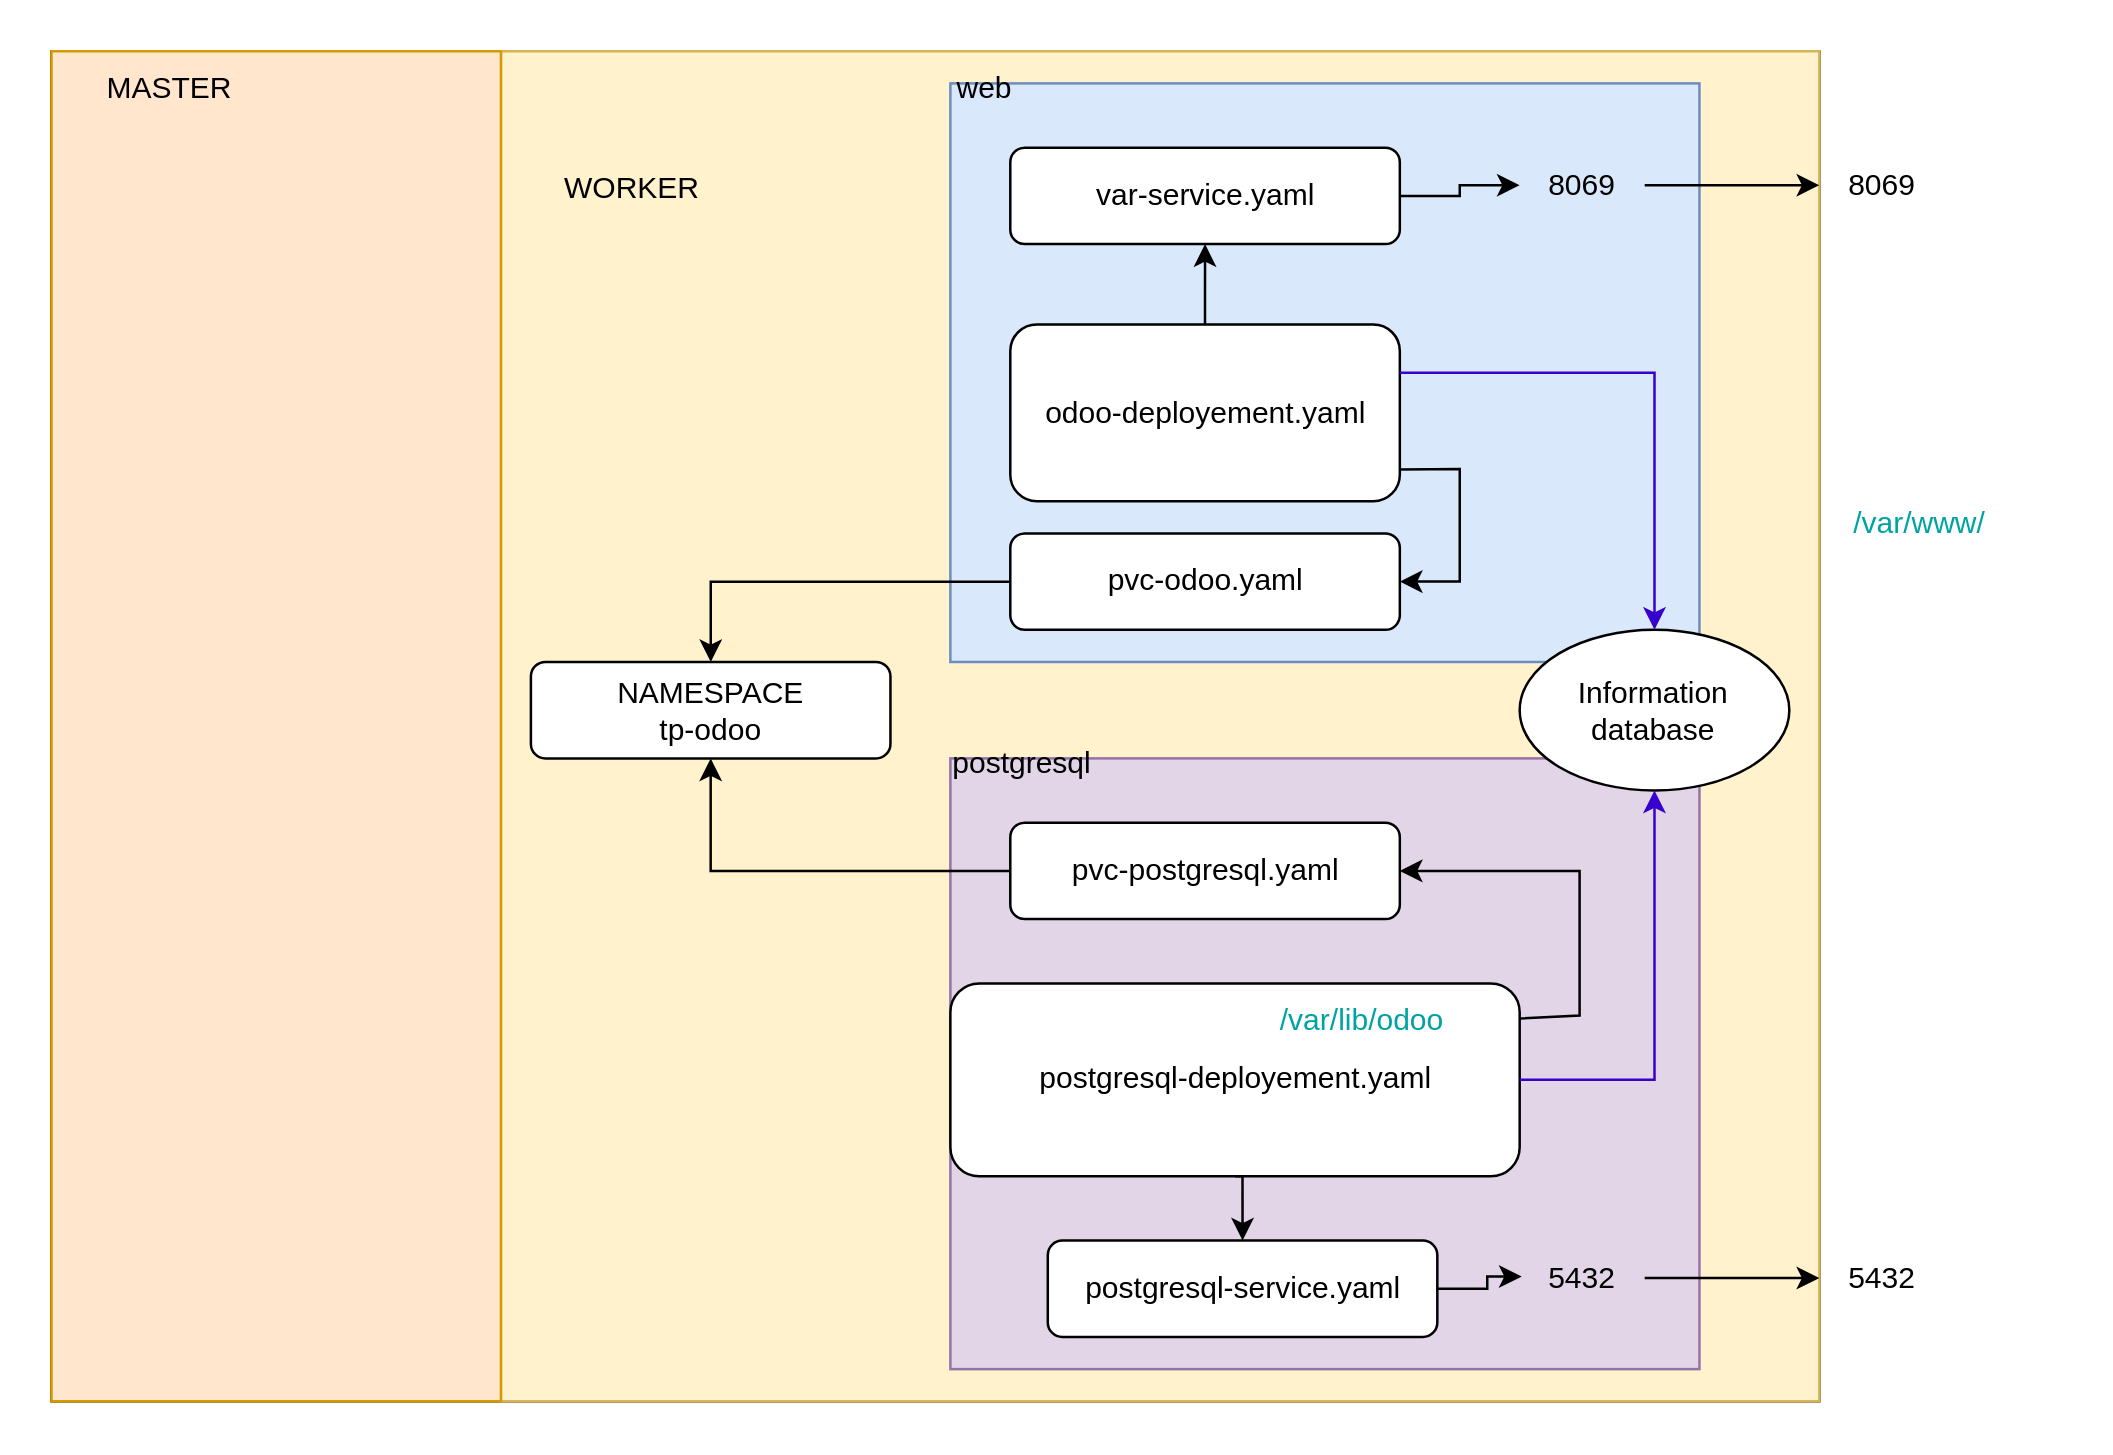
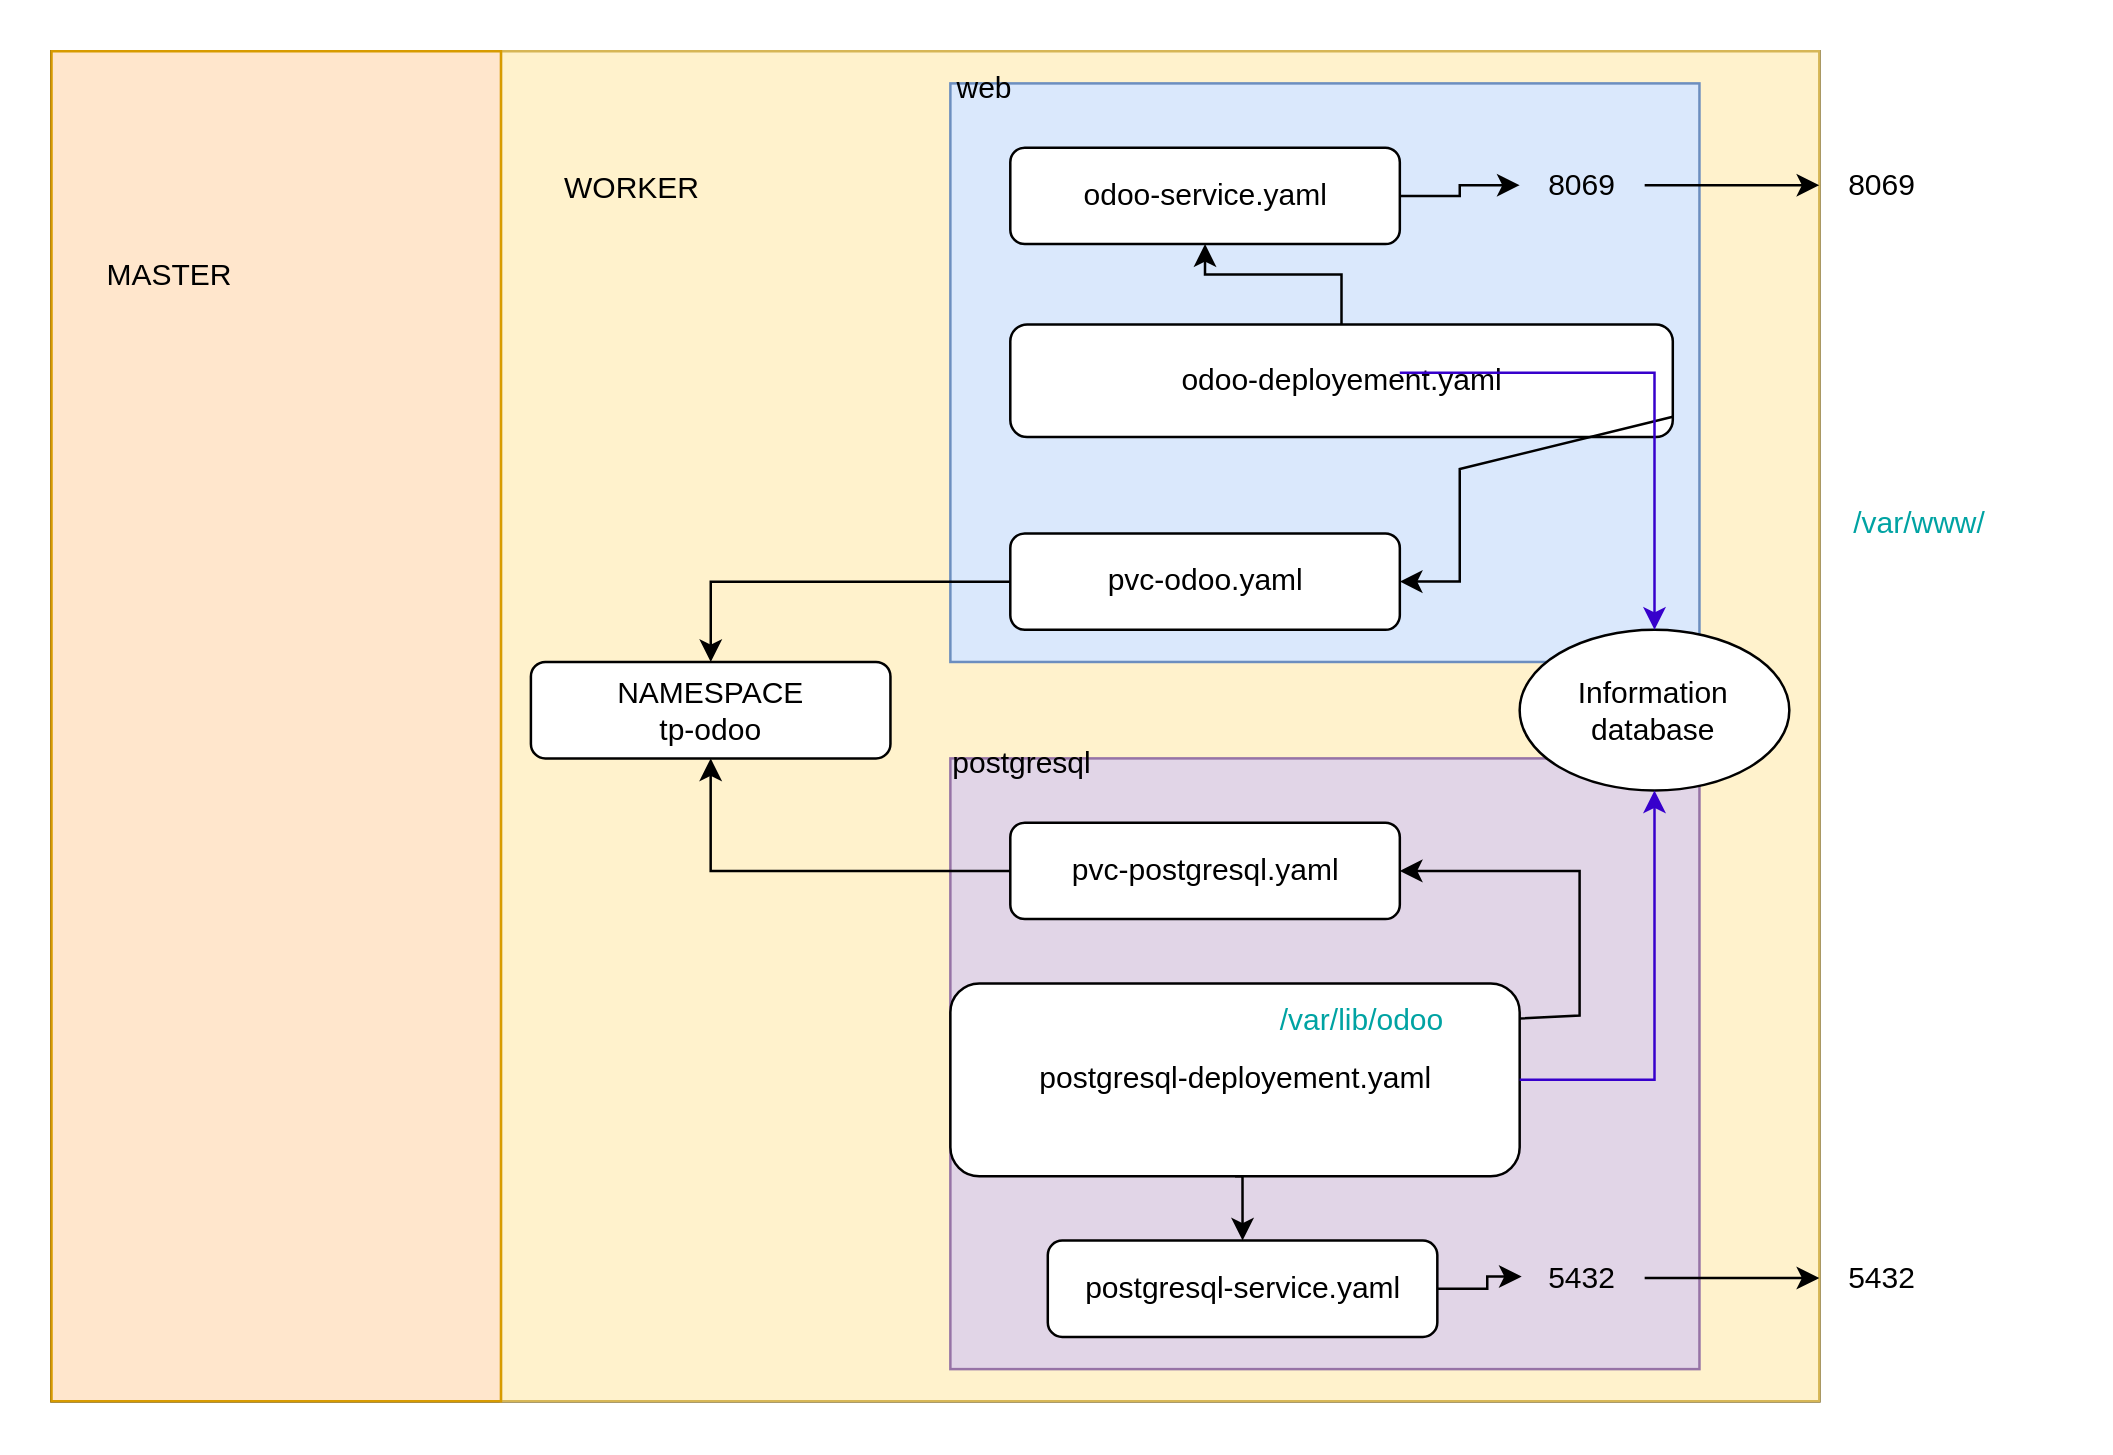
  <mxCell id="0" />
  <mxCell id="1" parent="0" />
  <mxCell id="2" value="" style="group" vertex="1" connectable="0" parent="1"><mxGeometry x="20" y="20" width="803" height="540" as="geometry" /></mxCell>
  <mxCell id="3" value="" style="rounded=0;whiteSpace=wrap;html=1;" vertex="1" parent="2"><mxGeometry width="707.119" height="540" as="geometry" /></mxCell>
  <mxCell id="4" value="" style="rounded=0;whiteSpace=wrap;html=1;fillColor=#fff2cc;strokeColor=#d6b656;" vertex="1" parent="2"><mxGeometry x="179.776" width="527.343" height="540" as="geometry" /></mxCell>
  <mxCell id="5" value="" style="rounded=0;whiteSpace=wrap;html=1;fillColor=#ffe6cc;strokeColor=#d79b00;" vertex="1" parent="2"><mxGeometry width="179.776" height="540" as="geometry" /></mxCell>
  <mxCell id="6" value="" style="rounded=0;whiteSpace=wrap;html=1;fillColor=#e1d5e7;strokeColor=#9673a6;" vertex="1" parent="2"><mxGeometry x="359.552" y="282.857" width="299.627" height="244.286" as="geometry" /></mxCell>
  <mxCell id="7" value="postgresql" style="text;html=1;align=center;verticalAlign=middle;resizable=0;points=[];autosize=1;strokeColor=none;fillColor=none;" vertex="1" parent="2"><mxGeometry x="347.567" y="270" width="80" height="30" as="geometry" /></mxCell>
  <mxCell id="8" value="" style="rounded=0;whiteSpace=wrap;html=1;fillColor=#dae8fc;strokeColor=#6c8ebf;" vertex="1" parent="2"><mxGeometry x="359.552" y="12.857" width="299.627" height="231.429" as="geometry" /></mxCell>
  <mxCell id="9" value="&lt;div&gt;NAMESPACE&lt;/div&gt;&lt;div&gt;tp-odoo&lt;br&gt;&lt;/div&gt;" style="rounded=1;whiteSpace=wrap;html=1;" vertex="1" parent="2"><mxGeometry x="191.761" y="244.286" width="143.821" height="38.571" as="geometry" /></mxCell>
- <mxCell id="10" value="odoo-deployement.yaml" style="rounded=1;whiteSpace=wrap;html=1;" vertex="1" parent="2"><mxGeometry x="383.522" y="109.286" width="155.806" height="70.714" as="geometry" /></mxCell>
+ <mxCell id="10" value="odoo-deployement.yaml" style="rounded=1;whiteSpace=wrap;html=1;" vertex="1" parent="2"><mxGeometry x="383.522" y="109.286" width="265" height="45" as="geometry" /></mxCell>
  <mxCell id="11" style="edgeStyle=orthogonalEdgeStyle;rounded=0;orthogonalLoop=1;jettySize=auto;html=1;" edge="1" parent="2" source="12" target="9"><mxGeometry relative="1" as="geometry" /></mxCell>
  <mxCell id="12" value="pvc-odoo.yaml" style="rounded=1;whiteSpace=wrap;html=1;" vertex="1" parent="2"><mxGeometry x="383.522" y="192.857" width="155.806" height="38.571" as="geometry" /></mxCell>
- <mxCell id="13" value="var-service.yaml" style="rounded=1;whiteSpace=wrap;html=1;" vertex="1" parent="2"><mxGeometry x="383.522" y="38.571" width="155.806" height="38.571" as="geometry" /></mxCell>
+ <mxCell id="13" value="odoo-service.yaml" style="rounded=1;whiteSpace=wrap;html=1;" vertex="1" parent="2"><mxGeometry x="383.522" y="38.571" width="155.806" height="38.571" as="geometry" /></mxCell>
  <mxCell id="14" style="edgeStyle=orthogonalEdgeStyle;rounded=0;orthogonalLoop=1;jettySize=auto;html=1;entryX=0.5;entryY=1;entryDx=0;entryDy=0;" edge="1" parent="2" source="10" target="13"><mxGeometry relative="1" as="geometry" /></mxCell>
  <mxCell id="15" value="postgresql-deployement.yaml" style="rounded=1;whiteSpace=wrap;html=1;" vertex="1" parent="2"><mxGeometry x="359.552" y="372.857" width="227.716" height="77.143" as="geometry" /></mxCell>
  <mxCell id="16" value="pvc-postgresql.yaml" style="rounded=1;whiteSpace=wrap;html=1;" vertex="1" parent="2"><mxGeometry x="383.522" y="308.571" width="155.806" height="38.571" as="geometry" /></mxCell>
  <mxCell id="17" value="postgresql-service.yaml" style="rounded=1;whiteSpace=wrap;html=1;" vertex="1" parent="2"><mxGeometry x="398.522" y="475.714" width="155.806" height="38.571" as="geometry" /></mxCell>
  <mxCell id="18" value="web" style="text;html=1;align=center;verticalAlign=middle;resizable=0;points=[];autosize=1;strokeColor=none;fillColor=none;" vertex="1" parent="2"><mxGeometry x="347.567" width="50" height="30" as="geometry" /></mxCell>
  <mxCell id="19" value="8069" style="text;html=1;align=center;verticalAlign=middle;resizable=0;points=[];autosize=1;strokeColor=none;fillColor=none;" vertex="1" parent="2"><mxGeometry x="587.269" y="38.571" width="50" height="30" as="geometry" /></mxCell>
  <mxCell id="20" style="edgeStyle=orthogonalEdgeStyle;rounded=0;orthogonalLoop=1;jettySize=auto;html=1;exitX=0.5;exitY=1;exitDx=0;exitDy=0;entryX=0.5;entryY=0;entryDx=0;entryDy=0;" edge="1" parent="2" source="15" target="17"><mxGeometry relative="1" as="geometry" /></mxCell>
  <mxCell id="21" value="8069" style="text;html=1;align=center;verticalAlign=middle;resizable=0;points=[];autosize=1;strokeColor=none;fillColor=none;" vertex="1" parent="2"><mxGeometry x="707.119" y="38.571" width="50" height="30" as="geometry" /></mxCell>
  <mxCell id="22" value="5432" style="text;html=1;align=center;verticalAlign=middle;resizable=0;points=[];autosize=1;strokeColor=none;fillColor=none;" vertex="1" parent="2"><mxGeometry x="587.269" y="475.714" width="50" height="30" as="geometry" /></mxCell>
  <mxCell id="23" style="edgeStyle=orthogonalEdgeStyle;rounded=0;orthogonalLoop=1;jettySize=auto;html=1;" edge="1" parent="2" source="13" target="19"><mxGeometry relative="1" as="geometry" /></mxCell>
  <mxCell id="24" value="5432" style="text;html=1;align=center;verticalAlign=middle;resizable=0;points=[];autosize=1;strokeColor=none;fillColor=none;" vertex="1" parent="2"><mxGeometry x="707.119" y="475.714" width="50" height="30" as="geometry" /></mxCell>
  <mxCell id="25" style="edgeStyle=orthogonalEdgeStyle;rounded=0;orthogonalLoop=1;jettySize=auto;html=1;" edge="1" parent="2" source="19" target="21"><mxGeometry relative="1" as="geometry" /></mxCell>
  <mxCell id="26" value="" style="endArrow=classic;html=1;rounded=0;entryX=0.5;entryY=1;entryDx=0;entryDy=0;exitX=0;exitY=0.5;exitDx=0;exitDy=0;" edge="1" parent="2" source="16" target="9"><mxGeometry width="50" height="50" relative="1" as="geometry"><mxPoint x="419.478" y="360.0" as="sourcePoint" /><mxPoint x="479.403" y="295.714" as="targetPoint" /><Array as="points"><mxPoint x="263.672" y="327.857" /></Array></mxGeometry></mxCell>
- <mxCell id="27" value="MASTER" style="text;html=1;align=center;verticalAlign=middle;resizable=0;points=[];autosize=1;strokeColor=none;fillColor=none;" vertex="1" parent="2"><mxGeometry x="11.985" width="70" height="30" as="geometry" /></mxCell>
+ <mxCell id="27" value="MASTER" style="text;html=1;align=center;verticalAlign=middle;resizable=0;points=[];autosize=1;strokeColor=none;fillColor=none;" vertex="1" parent="2"><mxGeometry x="11.985" y="75" width="70" height="30" as="geometry" /></mxCell>
  <mxCell id="28" value="WORKER" style="text;html=1;align=center;verticalAlign=middle;resizable=0;points=[];autosize=1;strokeColor=none;fillColor=none;" vertex="1" parent="2"><mxGeometry x="191.761" y="40" width="80" height="30" as="geometry" /></mxCell>
  <mxCell id="29" style="edgeStyle=orthogonalEdgeStyle;rounded=0;orthogonalLoop=1;jettySize=auto;html=1;entryX=0.016;entryY=0.48;entryDx=0;entryDy=0;entryPerimeter=0;" edge="1" parent="2" source="17" target="22"><mxGeometry relative="1" as="geometry"><mxPoint x="563.299" y="456.429" as="targetPoint" /></mxGeometry></mxCell>
  <mxCell id="30" value="" style="endArrow=classic;html=1;rounded=0;exitX=1;exitY=0.82;exitDx=0;exitDy=0;entryX=1;entryY=0.5;entryDx=0;entryDy=0;exitPerimeter=0;" edge="1" parent="2" source="10" target="12"><mxGeometry width="50" height="50" relative="1" as="geometry"><mxPoint x="623.224" y="295.714" as="sourcePoint" /><mxPoint x="683.149" y="231.429" as="targetPoint" /><Array as="points"><mxPoint x="563.299" y="167.143" /><mxPoint x="563.299" y="212.143" /></Array></mxGeometry></mxCell>
  <mxCell id="31" style="edgeStyle=orthogonalEdgeStyle;rounded=0;orthogonalLoop=1;jettySize=auto;html=1;" edge="1" parent="2" source="22" target="24"><mxGeometry relative="1" as="geometry" /></mxCell>
  <mxCell id="32" value="" style="endArrow=classic;html=1;rounded=0;exitX=0.999;exitY=0.182;exitDx=0;exitDy=0;entryX=1;entryY=0.5;entryDx=0;entryDy=0;exitPerimeter=0;" edge="1" parent="2" source="15" target="16"><mxGeometry width="50" height="50" relative="1" as="geometry"><mxPoint x="623.224" y="372.857" as="sourcePoint" /><mxPoint x="683.149" y="308.571" as="targetPoint" /><Array as="points"><mxPoint x="611.239" y="385.714" /><mxPoint x="611.239" y="327.857" /></Array></mxGeometry></mxCell>
  <mxCell id="33" value="Information database" style="ellipse;whiteSpace=wrap;html=1;" vertex="1" parent="2"><mxGeometry x="587.269" y="231.429" width="107.866" height="64.286" as="geometry" /></mxCell>
  <mxCell id="34" value="" style="endArrow=classic;html=1;rounded=0;exitX=1;exitY=0.5;exitDx=0;exitDy=0;entryX=0.5;entryY=1;entryDx=0;entryDy=0;fillColor=#6a00ff;strokeColor=#3700CC;" edge="1" parent="2" source="15" target="33"><mxGeometry width="50" height="50" relative="1" as="geometry"><mxPoint x="623.224" y="347.143" as="sourcePoint" /><mxPoint x="683.149" y="282.857" as="targetPoint" /><Array as="points"><mxPoint x="641.201" y="411.429" /></Array></mxGeometry></mxCell>
  <mxCell id="35" value="" style="endArrow=classic;html=1;rounded=0;entryX=0.5;entryY=0;entryDx=0;entryDy=0;fillColor=#6a00ff;strokeColor=#3700CC;" edge="1" parent="2" target="33"><mxGeometry width="50" height="50" relative="1" as="geometry"><mxPoint x="539.328" y="128.571" as="sourcePoint" /><mxPoint x="683.149" y="282.857" as="targetPoint" /><Array as="points"><mxPoint x="641.201" y="128.571" /></Array></mxGeometry></mxCell>
  <mxCell id="36" value="&lt;font color=&quot;#00A3A3&quot;&gt;/var/lib/odoo&lt;/font&gt;" style="text;html=1;align=center;verticalAlign=middle;resizable=0;points=[];autosize=1;strokeColor=none;fillColor=none;" vertex="1" parent="2"><mxGeometry x="479.403" y="372.857" width="90" height="30" as="geometry" /></mxCell>
  <mxCell id="37" value="/var/www/" style="text;html=1;align=center;verticalAlign=middle;resizable=0;points=[];autosize=1;strokeColor=none;fillColor=none;fontColor=#00A3A3;" vertex="1" parent="2"><mxGeometry x="707.119" y="173.571" width="80" height="30" as="geometry" /></mxCell>
